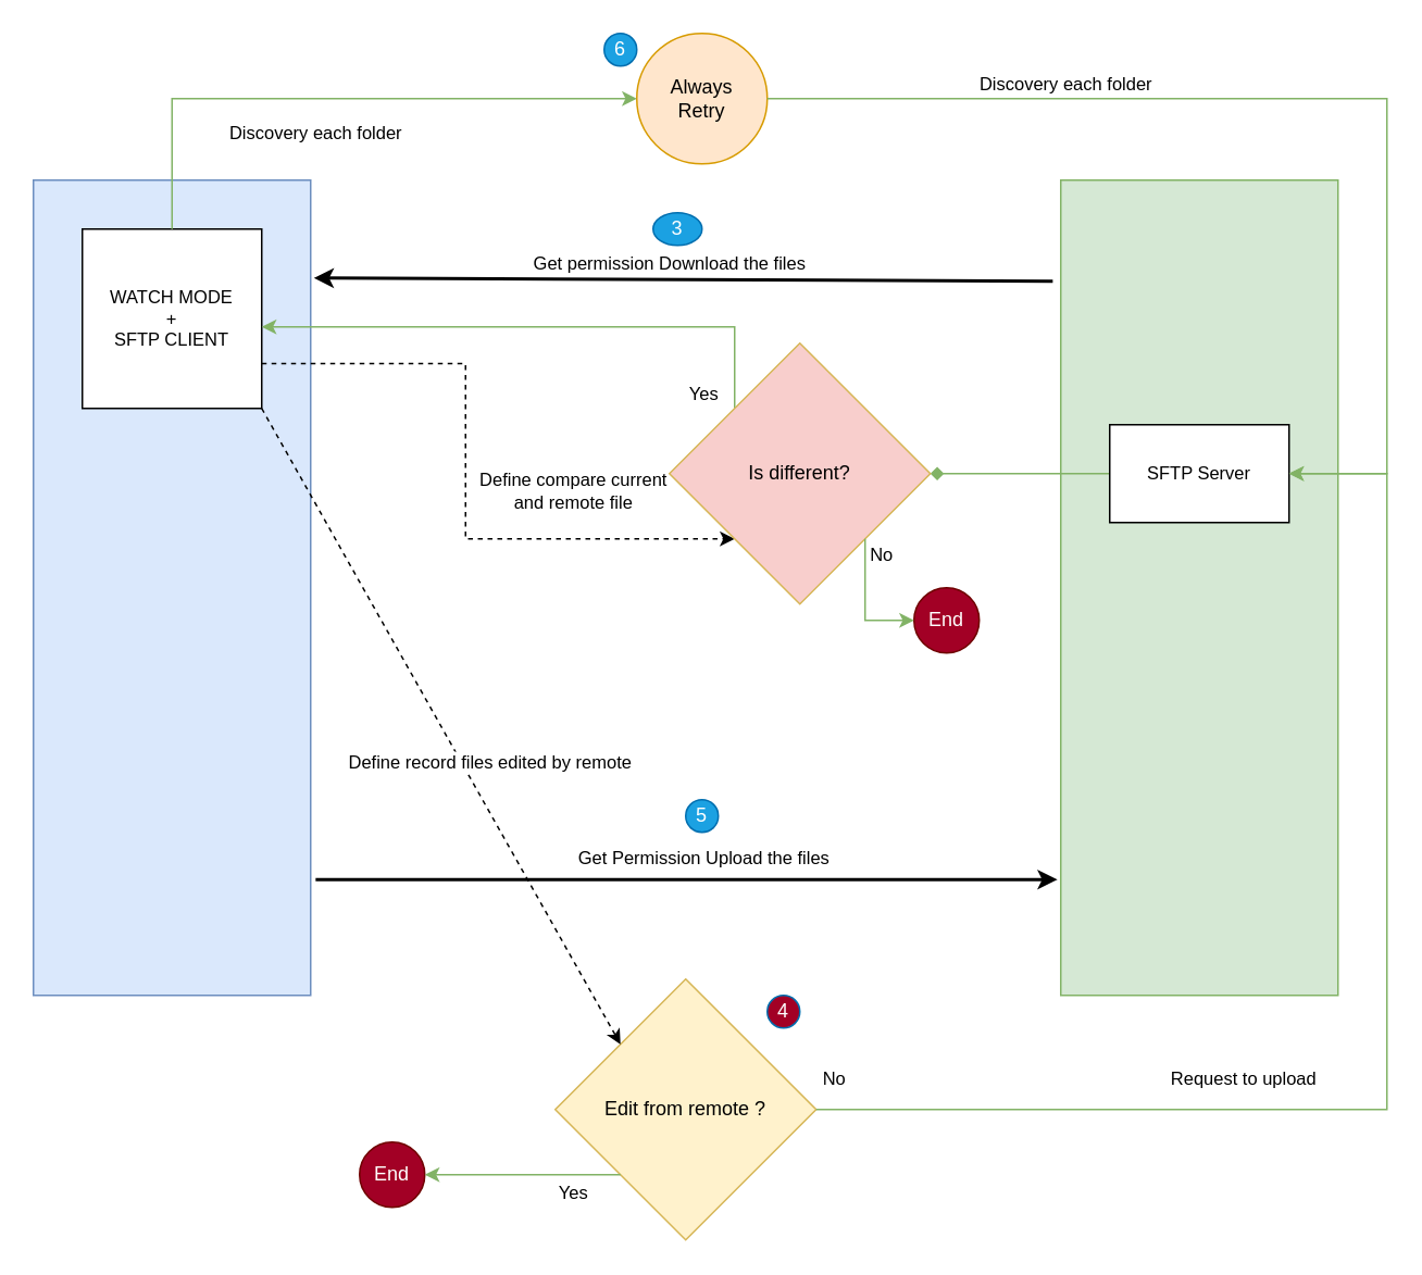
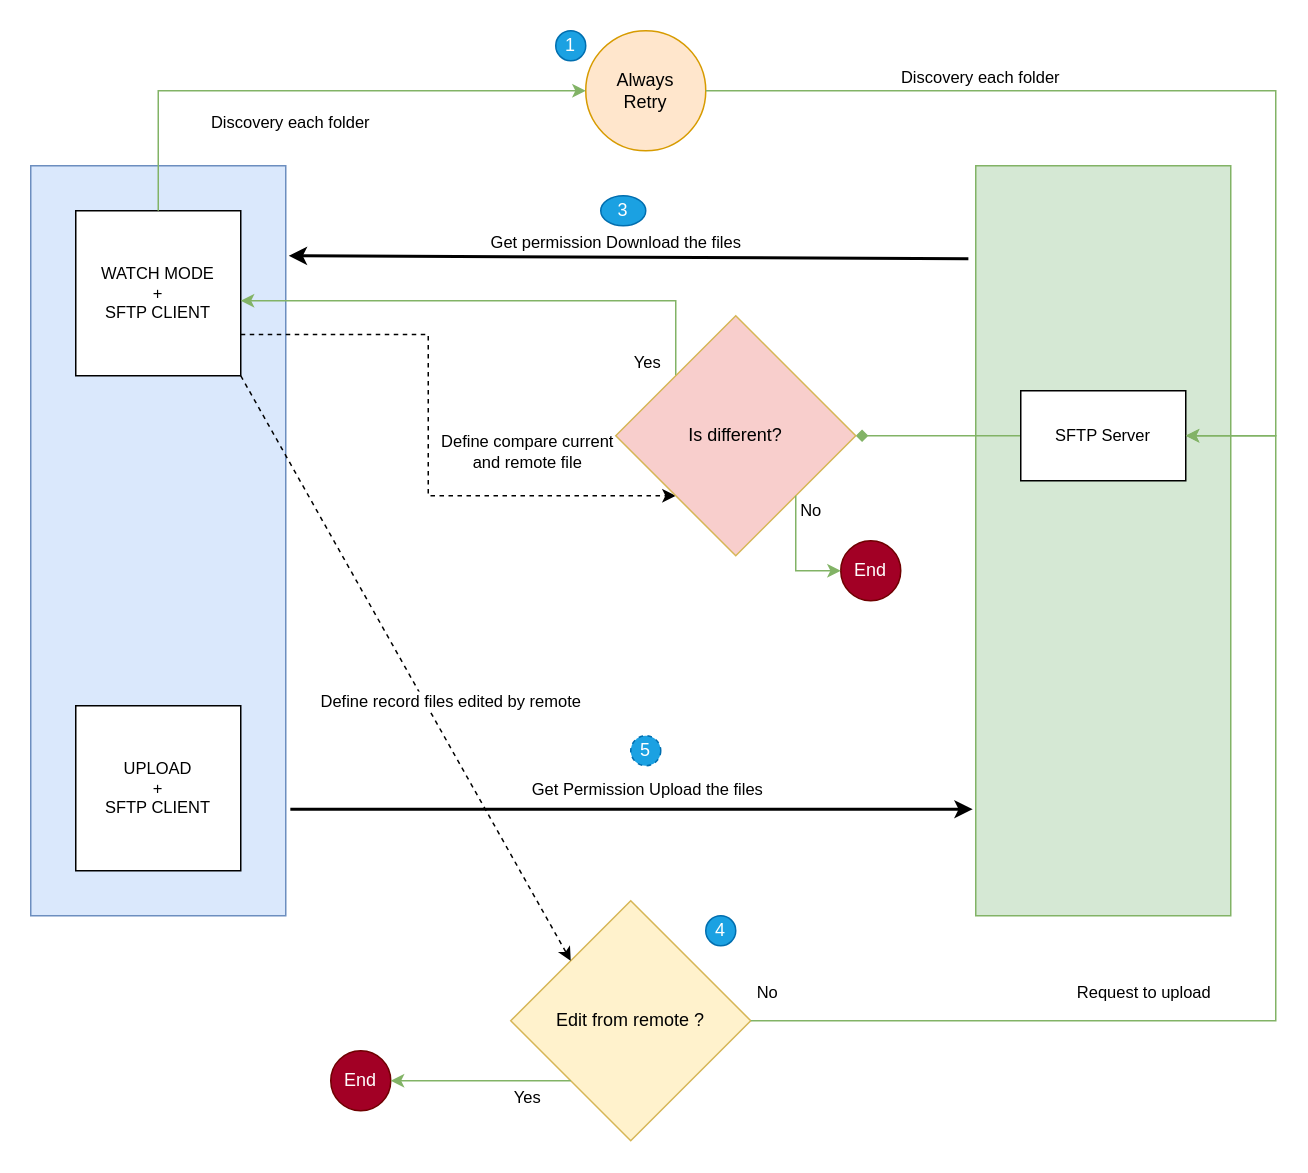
  <mxCell id="0" />
  <mxCell id="1" parent="0" />
  <mxCell id="2" value="Layer1" parent="0" />
  <mxCell id="3" value="Always&lt;br&gt;Retry" style="ellipse;whiteSpace=wrap;html=1;aspect=fixed;fillColor=#ffe6cc;strokeColor=#d79b00;" parent="2" vertex="1"><mxGeometry x="390" y="20" width="80" height="80" as="geometry" /></mxCell>
  <mxCell id="4" value="" style="rounded=0;whiteSpace=wrap;html=1;fillColor=#dae8fc;strokeColor=#6c8ebf;" parent="2" vertex="1"><mxGeometry x="20" y="110" width="170" height="500" as="geometry" /></mxCell>
  <mxCell id="5" style="edgeStyle=orthogonalEdgeStyle;rounded=0;orthogonalLoop=1;jettySize=auto;html=1;exitX=1;exitY=0.75;exitDx=0;exitDy=0;entryX=0;entryY=1;entryDx=0;entryDy=0;dashed=1;strokeWidth=1;" parent="2" source="7" target="26" edge="1"><mxGeometry relative="1" as="geometry" /></mxCell>
  <mxCell id="6" value="Define compare current &lt;br&gt;and remote file" style="edgeLabel;html=1;align=center;verticalAlign=middle;resizable=0;points=[];" parent="5" vertex="1" connectable="0"><mxGeometry x="0.048" y="-3" relative="1" as="geometry"><mxPoint x="68" y="-5.5" as="offset" /></mxGeometry></mxCell>
  <mxCell id="7" value="WATCH MODE&lt;br style=&quot;font-size: 11px&quot;&gt;+&lt;br style=&quot;font-size: 11px&quot;&gt;SFTP CLIENT" style="rounded=0;whiteSpace=wrap;html=1;fontSize=11;" parent="2" vertex="1"><mxGeometry x="50" y="140" width="110" height="110" as="geometry" /></mxCell>
+ <mxCell id="8" value="UPLOAD&lt;br style=&quot;font-size: 11px;&quot;&gt;+&lt;br style=&quot;font-size: 11px;&quot;&gt;SFTP CLIENT" style="rounded=0;whiteSpace=wrap;html=1;fontSize=11;" parent="2" vertex="1"><mxGeometry x="50" y="470" width="110" height="110" as="geometry" /></mxCell>
  <mxCell id="9" value="" style="rounded=0;whiteSpace=wrap;html=1;fillColor=#d5e8d4;strokeColor=#82b366;" parent="2" vertex="1"><mxGeometry x="650" y="110" width="170" height="500" as="geometry" /></mxCell>
  <mxCell id="10" style="edgeStyle=orthogonalEdgeStyle;rounded=0;orthogonalLoop=1;jettySize=auto;html=1;exitX=0;exitY=0.5;exitDx=0;exitDy=0;fillColor=#d5e8d4;strokeColor=#82b366;endArrow=diamond;" parent="2" source="11" target="26" edge="1"><mxGeometry relative="1" as="geometry" /></mxCell>
  <mxCell id="11" value="SFTP Server" style="rounded=0;whiteSpace=wrap;html=1;fontSize=11;" parent="2" vertex="1"><mxGeometry x="680" y="260" width="110" height="60" as="geometry" /></mxCell>
  <mxCell id="12" value="Edit from remote ?" style="rhombus;whiteSpace=wrap;html=1;fillColor=#fff2cc;strokeColor=#d6b656;" parent="2" vertex="1"><mxGeometry x="340" y="600" width="160" height="160" as="geometry" /></mxCell>
  <mxCell id="13" style="edgeStyle=orthogonalEdgeStyle;rounded=0;orthogonalLoop=1;jettySize=auto;html=1;strokeWidth=1;entryX=1;entryY=0.5;entryDx=0;entryDy=0;fillColor=#d5e8d4;strokeColor=#82b366;exitX=1;exitY=0.5;exitDx=0;exitDy=0;" parent="2" target="11" edge="1"><mxGeometry relative="1" as="geometry"><mxPoint x="500" y="680" as="sourcePoint" /><mxPoint x="790" y="290" as="targetPoint" /><Array as="points"><mxPoint x="850" y="680" /><mxPoint x="850" y="290" /></Array></mxGeometry></mxCell>
  <mxCell id="14" value="Request to upload" style="edgeLabel;html=1;align=center;verticalAlign=middle;resizable=0;points=[];" parent="13" vertex="1" connectable="0"><mxGeometry x="-0.348" y="2" relative="1" as="geometry"><mxPoint y="-18" as="offset" /></mxGeometry></mxCell>
  <mxCell id="15" value="No" style="edgeLabel;html=1;align=center;verticalAlign=middle;resizable=0;points=[];" vertex="1" connectable="0" parent="13"><mxGeometry x="-0.932" y="-1" relative="1" as="geometry"><mxPoint x="-17" y="-21" as="offset" /></mxGeometry></mxCell>
  <mxCell id="16" value="" style="endArrow=classic;html=1;exitX=1;exitY=1;exitDx=0;exitDy=0;entryX=0;entryY=0;entryDx=0;entryDy=0;dashed=1;" parent="2" edge="1"><mxGeometry width="50" height="50" relative="1" as="geometry"><mxPoint x="160" y="250" as="sourcePoint" /><mxPoint x="380" y="640" as="targetPoint" /></mxGeometry></mxCell>
  <mxCell id="17" value="Define record files edited by remote" style="edgeLabel;html=1;align=center;verticalAlign=middle;resizable=0;points=[];" parent="16" vertex="1" connectable="0"><mxGeometry x="0.104" y="-2" relative="1" as="geometry"><mxPoint x="20.25" as="offset" /></mxGeometry></mxCell>
  <mxCell id="18" value="" style="endArrow=classic;html=1;strokeColor=#000000;strokeWidth=2;exitX=1.018;exitY=0.858;exitDx=0;exitDy=0;exitPerimeter=0;entryX=-0.012;entryY=0.858;entryDx=0;entryDy=0;entryPerimeter=0;" parent="2" edge="1"><mxGeometry width="50" height="50" relative="1" as="geometry"><mxPoint x="193.06" y="539" as="sourcePoint" /><mxPoint x="647.96" y="539" as="targetPoint" /></mxGeometry></mxCell>
  <mxCell id="19" value="Get Permission Upload the files" style="edgeLabel;html=1;align=center;verticalAlign=middle;resizable=0;points=[];" parent="18" vertex="1" connectable="0"><mxGeometry x="-0.117" y="2" relative="1" as="geometry"><mxPoint x="35.94" y="-12" as="offset" /></mxGeometry></mxCell>
  <mxCell id="20" value="" style="endArrow=classic;html=1;exitX=0.5;exitY=0;exitDx=0;exitDy=0;fillColor=#d5e8d4;strokeColor=#82b366;rounded=0;entryX=0;entryY=0.5;entryDx=0;entryDy=0;" parent="2" target="3" edge="1"><mxGeometry width="50" height="50" relative="1" as="geometry"><mxPoint x="105" y="140" as="sourcePoint" /><mxPoint x="370.5" y="60" as="targetPoint" /><Array as="points"><mxPoint x="105" y="60" /></Array></mxGeometry></mxCell>
  <mxCell id="21" value="Discovery each folder" style="edgeLabel;html=1;align=center;verticalAlign=middle;resizable=0;points=[];" parent="20" vertex="1" connectable="0"><mxGeometry x="-0.14" y="-2" relative="1" as="geometry"><mxPoint x="10" y="18.0" as="offset" /></mxGeometry></mxCell>
  <mxCell id="22" value="" style="endArrow=classic;html=1;exitX=1;exitY=0.5;exitDx=0;exitDy=0;entryX=1;entryY=0.5;entryDx=0;entryDy=0;rounded=0;fillColor=#d5e8d4;strokeColor=#82b366;" parent="2" source="3" edge="1"><mxGeometry width="50" height="50" relative="1" as="geometry"><mxPoint x="490.5" y="60" as="sourcePoint" /><mxPoint x="790" y="290" as="targetPoint" /><Array as="points"><mxPoint x="850" y="60" /><mxPoint x="850" y="290" /></Array></mxGeometry></mxCell>
  <mxCell id="23" value="Discovery each folder" style="edgeLabel;html=1;align=center;verticalAlign=middle;resizable=0;points=[];" parent="22" vertex="1" connectable="0"><mxGeometry x="-0.536" y="-4" relative="1" as="geometry"><mxPoint x="27" y="-14" as="offset" /></mxGeometry></mxCell>
  <mxCell id="24" style="edgeStyle=orthogonalEdgeStyle;rounded=0;orthogonalLoop=1;jettySize=auto;html=1;exitX=0;exitY=0;exitDx=0;exitDy=0;fillColor=#d5e8d4;strokeColor=#82b366;" parent="2" source="26" edge="1"><mxGeometry relative="1" as="geometry"><mxPoint x="160" y="200" as="targetPoint" /><Array as="points"><mxPoint x="450" y="200" /></Array></mxGeometry></mxCell>
  <mxCell id="25" value="Yes" style="edgeLabel;html=1;align=center;verticalAlign=middle;resizable=0;points=[];" vertex="1" connectable="0" parent="24"><mxGeometry x="-0.912" y="1" relative="1" as="geometry"><mxPoint x="-19" y="5" as="offset" /></mxGeometry></mxCell>
  <mxCell id="26" value="Is different?" style="rhombus;whiteSpace=wrap;html=1;fillColor=#f8cecc;strokeColor=#d6b656;" parent="2" vertex="1"><mxGeometry x="410" y="210" width="160" height="160" as="geometry" /></mxCell>
  <mxCell id="27" value="" style="endArrow=classic;html=1;strokeWidth=2;exitX=-0.029;exitY=0.124;exitDx=0;exitDy=0;exitPerimeter=0;" parent="2" source="9" edge="1"><mxGeometry width="50" height="50" relative="1" as="geometry"><mxPoint x="530" y="380" as="sourcePoint" /><mxPoint x="192" y="170" as="targetPoint" /></mxGeometry></mxCell>
  <mxCell id="28" value="Get permission Download the files" style="edgeLabel;html=1;align=center;verticalAlign=middle;resizable=0;points=[];" parent="2" vertex="1" connectable="0"><mxGeometry x="409.995" y="160" as="geometry" /></mxCell>
  <mxCell id="29" value="Layer2" parent="0" />
- <mxCell id="30" value="6" style="ellipse;whiteSpace=wrap;html=1;aspect=fixed;fillColor=#1ba1e2;strokeColor=#006EAF;fontColor=#ffffff;" vertex="1" parent="29"><mxGeometry x="370" y="20" width="20" height="20" as="geometry" /></mxCell>
+ <mxCell id="30" value="1" style="ellipse;whiteSpace=wrap;html=1;aspect=fixed;fillColor=#1ba1e2;strokeColor=#006EAF;fontColor=#ffffff;" vertex="1" parent="29"><mxGeometry x="370" y="20" width="20" height="20" as="geometry" /></mxCell>
  <mxCell id="31" value="3" style="ellipse;whiteSpace=wrap;html=1;aspect=fixed;fillColor=#1ba1e2;strokeColor=#006EAF;fontColor=#ffffff;" vertex="1" parent="29"><mxGeometry x="400" y="130" width="30" height="20" as="geometry" /></mxCell>
- <mxCell id="32" value="4" style="ellipse;whiteSpace=wrap;html=1;aspect=fixed;fillColor=#a20025;strokeColor=#006EAF;fontColor=#ffffff;" vertex="1" parent="29"><mxGeometry x="470" y="610" width="20" height="20" as="geometry" /></mxCell>
- <mxCell id="33" value="5" style="ellipse;whiteSpace=wrap;html=1;aspect=fixed;fillColor=#1ba1e2;strokeColor=#006EAF;fontColor=#ffffff;" vertex="1" parent="29"><mxGeometry x="420" y="490" width="20" height="20" as="geometry" /></mxCell>
+ <mxCell id="32" value="4" style="ellipse;whiteSpace=wrap;html=1;aspect=fixed;fillColor=#1ba1e2;strokeColor=#006EAF;fontColor=#ffffff;" vertex="1" parent="29"><mxGeometry x="470" y="610" width="20" height="20" as="geometry" /></mxCell>
+ <mxCell id="33" value="5" style="ellipse;whiteSpace=wrap;html=1;aspect=fixed;fillColor=#1ba1e2;strokeColor=#006EAF;fontColor=#ffffff;dashed=1;" vertex="1" parent="29"><mxGeometry x="420" y="490" width="20" height="20" as="geometry" /></mxCell>
  <mxCell id="34" value="End" style="ellipse;whiteSpace=wrap;html=1;aspect=fixed;fillColor=#a20025;strokeColor=#6F0000;fontColor=#ffffff;" vertex="1" parent="29"><mxGeometry x="220" y="700" width="40" height="40" as="geometry" /></mxCell>
  <mxCell id="35" style="edgeStyle=orthogonalEdgeStyle;rounded=0;orthogonalLoop=1;jettySize=auto;html=1;exitX=0;exitY=1;exitDx=0;exitDy=0;entryX=1;entryY=0.5;entryDx=0;entryDy=0;fillColor=#d5e8d4;strokeColor=#82b366;" edge="1" parent="29" source="12" target="34"><mxGeometry relative="1" as="geometry" /></mxCell>
  <mxCell id="36" value="Yes" style="edgeLabel;html=1;align=center;verticalAlign=middle;resizable=0;points=[];" vertex="1" connectable="0" parent="35"><mxGeometry x="-0.667" y="2" relative="1" as="geometry"><mxPoint x="-10" y="8" as="offset" /></mxGeometry></mxCell>
  <mxCell id="37" value="End" style="ellipse;whiteSpace=wrap;html=1;aspect=fixed;fillColor=#a20025;strokeColor=#6F0000;fontColor=#ffffff;" vertex="1" parent="29"><mxGeometry x="560" y="360" width="40" height="40" as="geometry" /></mxCell>
  <mxCell id="38" value="No" style="edgeStyle=orthogonalEdgeStyle;rounded=0;orthogonalLoop=1;jettySize=auto;html=1;exitX=1;exitY=1;exitDx=0;exitDy=0;entryX=0;entryY=0.5;entryDx=0;entryDy=0;fillColor=#d5e8d4;strokeColor=#82b366;" edge="1" parent="29" source="26" target="37"><mxGeometry x="0.5" y="40" relative="1" as="geometry"><Array as="points"><mxPoint x="530" y="380" /></Array><mxPoint as="offset" /></mxGeometry></mxCell>
